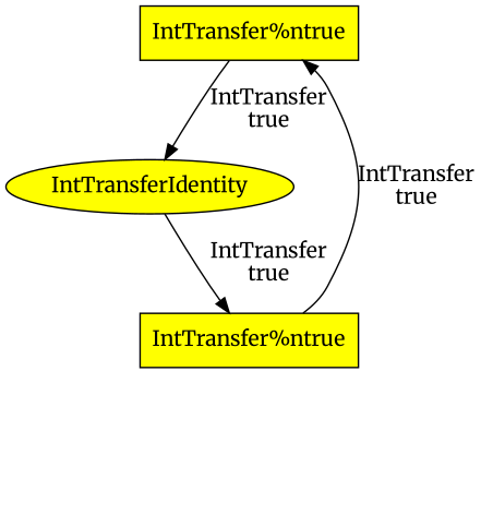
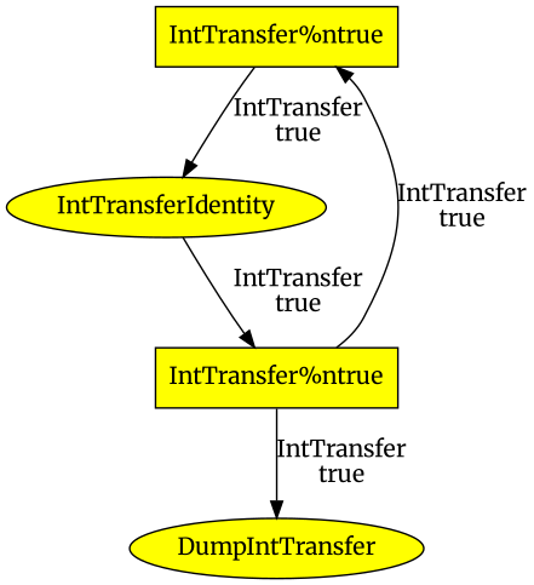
  digraph {
    fontname=Merriweather
    node [fillcolor=yellow shape=box style=filled fontname=Merriweather]
    edge [fontname=Merriweather]
    n1 [label="IntTransfer%ntrue"]
    n2 [label=IntTransferIdentity shape=ellipse]
    n3 [label="IntTransfer%ntrue"]
+   n4 [label=DumpIntTransfer shape=ellipse]
    n1 -> n2 [label="IntTransfer\ntrue"]
    n2 -> n3 [label="IntTransfer\ntrue"]
    n3 -> n1 [label="IntTransfer\ntrue"]
+   n3 -> n4 [label="IntTransfer\ntrue"]
  }
